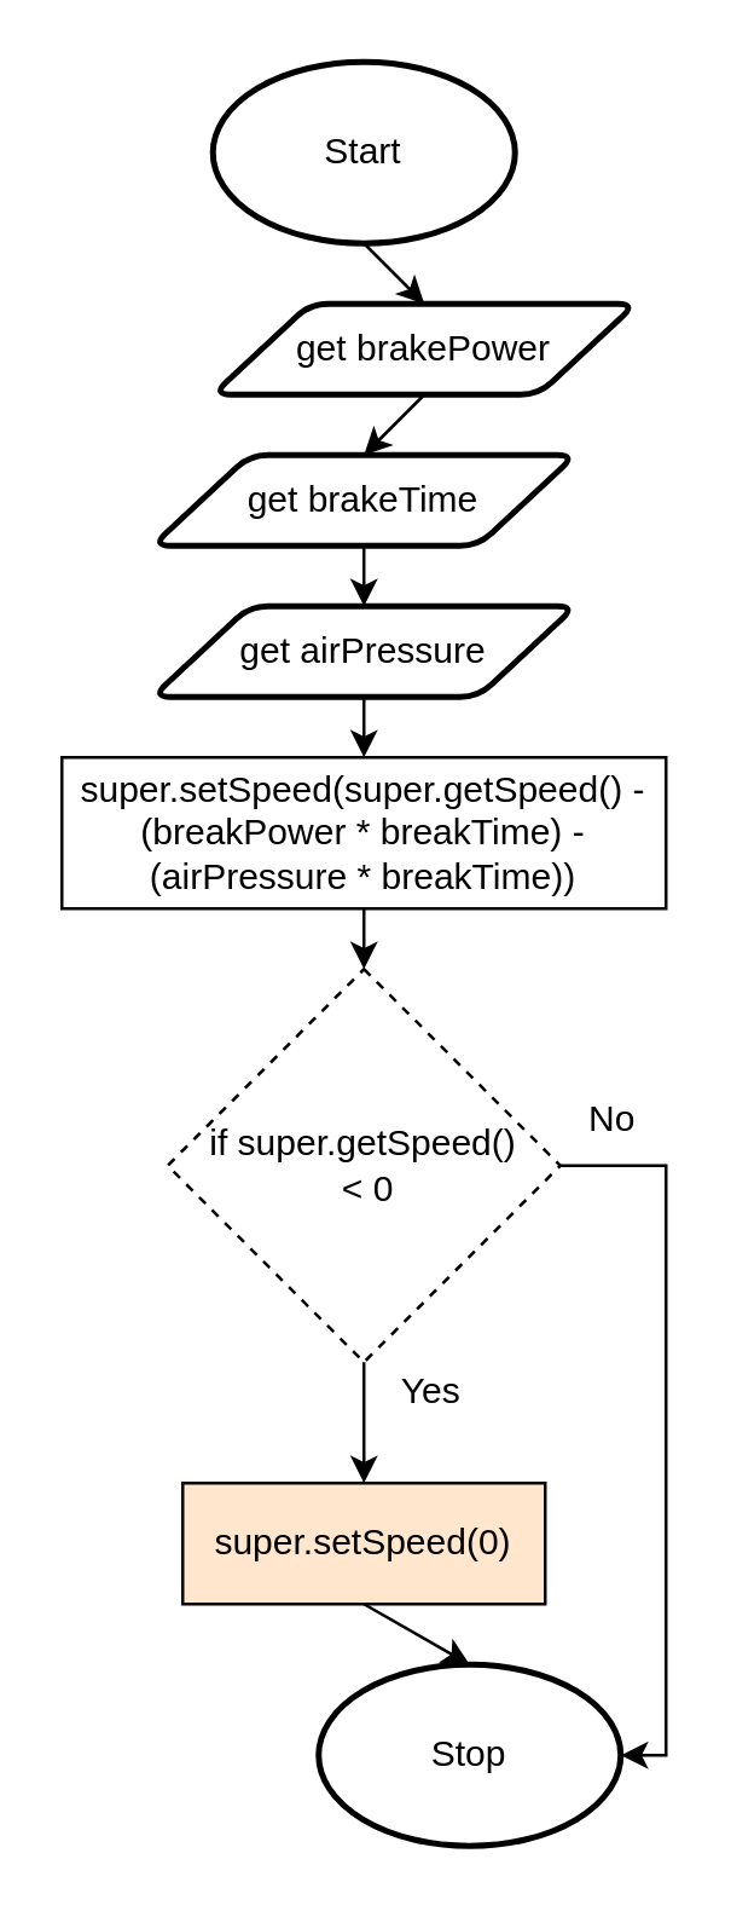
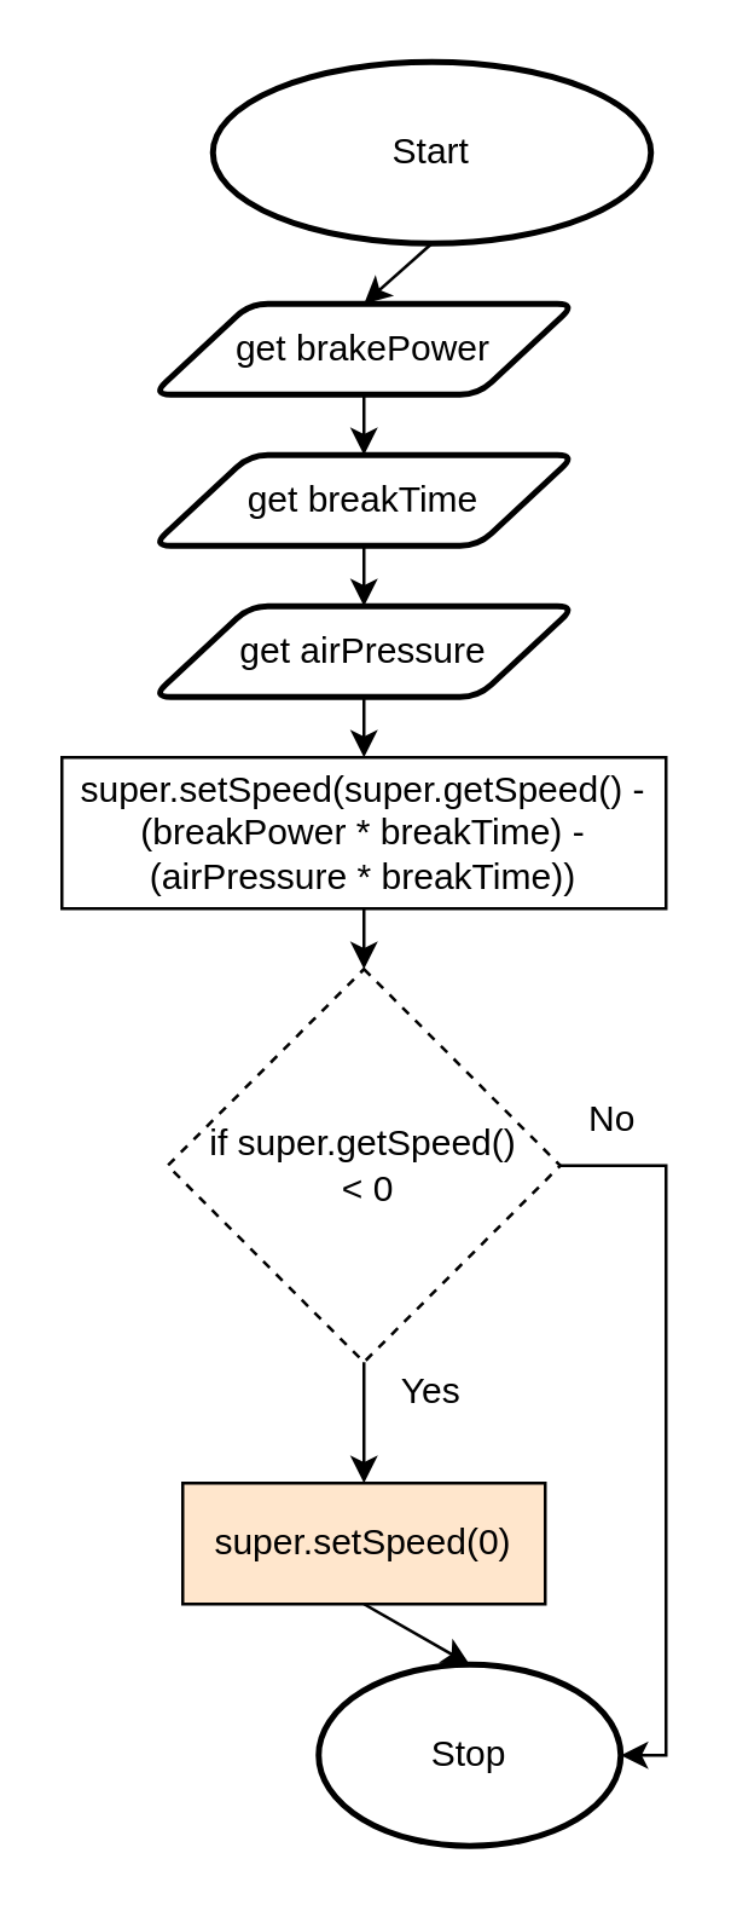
  <mxCell id="0" />
  <mxCell id="1" parent="0" />
  <mxCell id="2" style="edgeStyle=none;html=1;exitX=0.5;exitY=1;exitDx=0;exitDy=0;exitPerimeter=0;entryX=0.5;entryY=0;entryDx=0;entryDy=0;" parent="1" source="3" target="5" edge="1"><mxGeometry relative="1" as="geometry" /></mxCell>
- <mxCell id="3" value="Start" style="strokeWidth=2;html=1;shape=mxgraph.flowchart.start_1;whiteSpace=wrap;" parent="1" vertex="1"><mxGeometry x="70" y="20" width="100" height="60" as="geometry" /></mxCell>
+ <mxCell id="3" value="Start" style="strokeWidth=2;html=1;shape=mxgraph.flowchart.start_1;whiteSpace=wrap;" parent="1" vertex="1"><mxGeometry x="70" y="20" width="145" height="60" as="geometry" /></mxCell>
  <mxCell id="4" style="edgeStyle=none;html=1;exitX=0.5;exitY=1;exitDx=0;exitDy=0;entryX=0.5;entryY=0;entryDx=0;entryDy=0;" edge="1" parent="1" source="5" target="17"><mxGeometry relative="1" as="geometry" /></mxCell>
- <mxCell id="5" value="get brakePower" style="shape=parallelogram;html=1;strokeWidth=2;perimeter=parallelogramPerimeter;whiteSpace=wrap;rounded=1;arcSize=12;size=0.23;" parent="1" vertex="1"><mxGeometry x="70" y="100" width="140" height="30" as="geometry" /></mxCell>
+ <mxCell id="5" value="get brakePower" style="shape=parallelogram;html=1;strokeWidth=2;perimeter=parallelogramPerimeter;whiteSpace=wrap;rounded=1;arcSize=12;size=0.23;" parent="1" vertex="1"><mxGeometry x="50" y="100" width="140" height="30" as="geometry" /></mxCell>
  <mxCell id="6" value="Stop" style="strokeWidth=2;html=1;shape=mxgraph.flowchart.start_1;whiteSpace=wrap;" parent="1" vertex="1"><mxGeometry x="105" y="550" width="100" height="60" as="geometry" /></mxCell>
  <mxCell id="7" style="edgeStyle=none;html=1;exitX=0.5;exitY=1;exitDx=0;exitDy=0;entryX=0.5;entryY=0;entryDx=0;entryDy=0;" parent="1" source="8" target="11" edge="1"><mxGeometry relative="1" as="geometry"><mxPoint x="485" y="260" as="sourcePoint" /></mxGeometry></mxCell>
  <mxCell id="8" value="super.setSpeed(super.getSpeed() - (breakPower * breakTime) - (airPressure * breakTime))" style="rounded=0;whiteSpace=wrap;html=1;" parent="1" vertex="1"><mxGeometry x="20" y="250" width="200" height="50" as="geometry" /></mxCell>
  <mxCell id="9" style="edgeStyle=none;html=1;exitX=0.5;exitY=1;exitDx=0;exitDy=0;entryX=0.5;entryY=0;entryDx=0;entryDy=0;" parent="1" source="11" target="15" edge="1"><mxGeometry relative="1" as="geometry" /></mxCell>
  <mxCell id="10" style="edgeStyle=none;html=1;exitX=1;exitY=0.5;exitDx=0;exitDy=0;entryX=1;entryY=0.5;entryDx=0;entryDy=0;entryPerimeter=0;rounded=0;" parent="1" source="11" target="6" edge="1"><mxGeometry relative="1" as="geometry"><Array as="points"><mxPoint x="220" y="385" /><mxPoint x="220" y="580" /></Array></mxGeometry></mxCell>
  <mxCell id="11" value="if super.getSpeed()&lt;br&gt;&amp;nbsp;&amp;lt; 0" style="rhombus;whiteSpace=wrap;html=1;dashed=1;" parent="1" vertex="1"><mxGeometry x="55" y="320" width="130" height="130" as="geometry" /></mxCell>
  <mxCell id="12" value="Yes" style="text;html=1;strokeColor=none;fillColor=none;align=center;verticalAlign=middle;whiteSpace=wrap;rounded=0;" parent="1" vertex="1"><mxGeometry x="130" y="450" width="25" height="20" as="geometry" /></mxCell>
  <mxCell id="13" value="No" style="text;html=1;strokeColor=none;fillColor=none;align=center;verticalAlign=middle;whiteSpace=wrap;rounded=0;" parent="1" vertex="1"><mxGeometry x="190" y="360" width="25" height="20" as="geometry" /></mxCell>
  <mxCell id="14" style="edgeStyle=none;html=1;exitX=0.5;exitY=1;exitDx=0;exitDy=0;entryX=0.5;entryY=0;entryDx=0;entryDy=0;entryPerimeter=0;" parent="1" source="15" target="6" edge="1"><mxGeometry relative="1" as="geometry" /></mxCell>
  <mxCell id="15" value="super.setSpeed(0)" style="rounded=0;whiteSpace=wrap;html=1;fillColor=#ffe6cc;" parent="1" vertex="1"><mxGeometry x="60" y="490" width="120" height="40" as="geometry" /></mxCell>
  <mxCell id="16" style="edgeStyle=none;html=1;exitX=0.5;exitY=1;exitDx=0;exitDy=0;entryX=0.5;entryY=0;entryDx=0;entryDy=0;" edge="1" parent="1" source="17" target="19"><mxGeometry relative="1" as="geometry" /></mxCell>
- <mxCell id="17" value="get brakeTime" style="shape=parallelogram;html=1;strokeWidth=2;perimeter=parallelogramPerimeter;whiteSpace=wrap;rounded=1;arcSize=12;size=0.23;" vertex="1" parent="1"><mxGeometry x="50" y="150" width="140" height="30" as="geometry" /></mxCell>
+ <mxCell id="17" value="get breakTime" style="shape=parallelogram;html=1;strokeWidth=2;perimeter=parallelogramPerimeter;whiteSpace=wrap;rounded=1;arcSize=12;size=0.23;" vertex="1" parent="1"><mxGeometry x="50" y="150" width="140" height="30" as="geometry" /></mxCell>
  <mxCell id="18" style="edgeStyle=none;html=1;exitX=0.5;exitY=1;exitDx=0;exitDy=0;entryX=0.5;entryY=0;entryDx=0;entryDy=0;" edge="1" parent="1" source="19" target="8"><mxGeometry relative="1" as="geometry" /></mxCell>
  <mxCell id="19" value="get airPressure" style="shape=parallelogram;html=1;strokeWidth=2;perimeter=parallelogramPerimeter;whiteSpace=wrap;rounded=1;arcSize=12;size=0.23;" vertex="1" parent="1"><mxGeometry x="50" y="200" width="140" height="30" as="geometry" /></mxCell>
